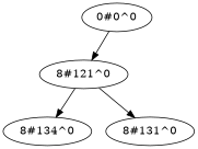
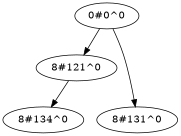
  digraph {
    n1 [label="0#0^0"]
    n2 [label="8#121^0"]
    n3 [label="8#134^0"]
    n4 [label="8#131^0"]
    n1 -> n2
    n2 -> n3
-   n2 -> n4
+   n1 -> n4
  }
